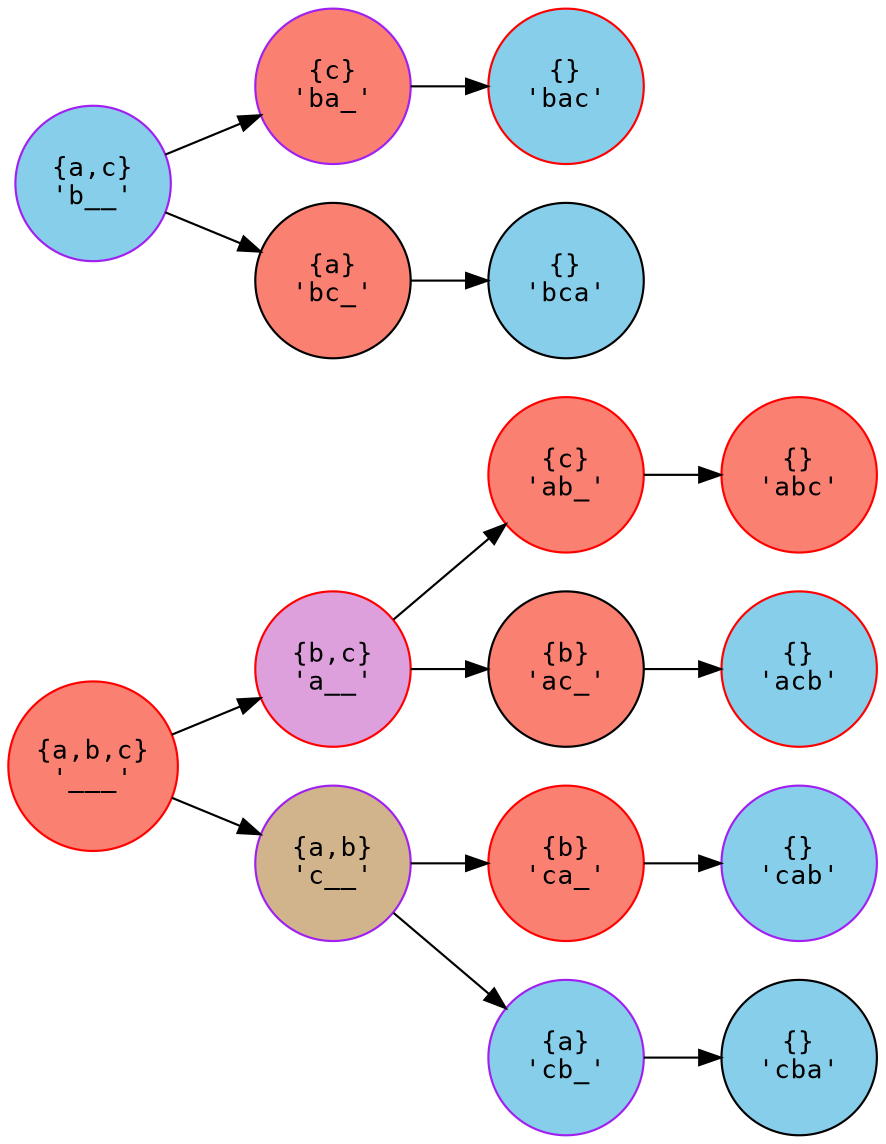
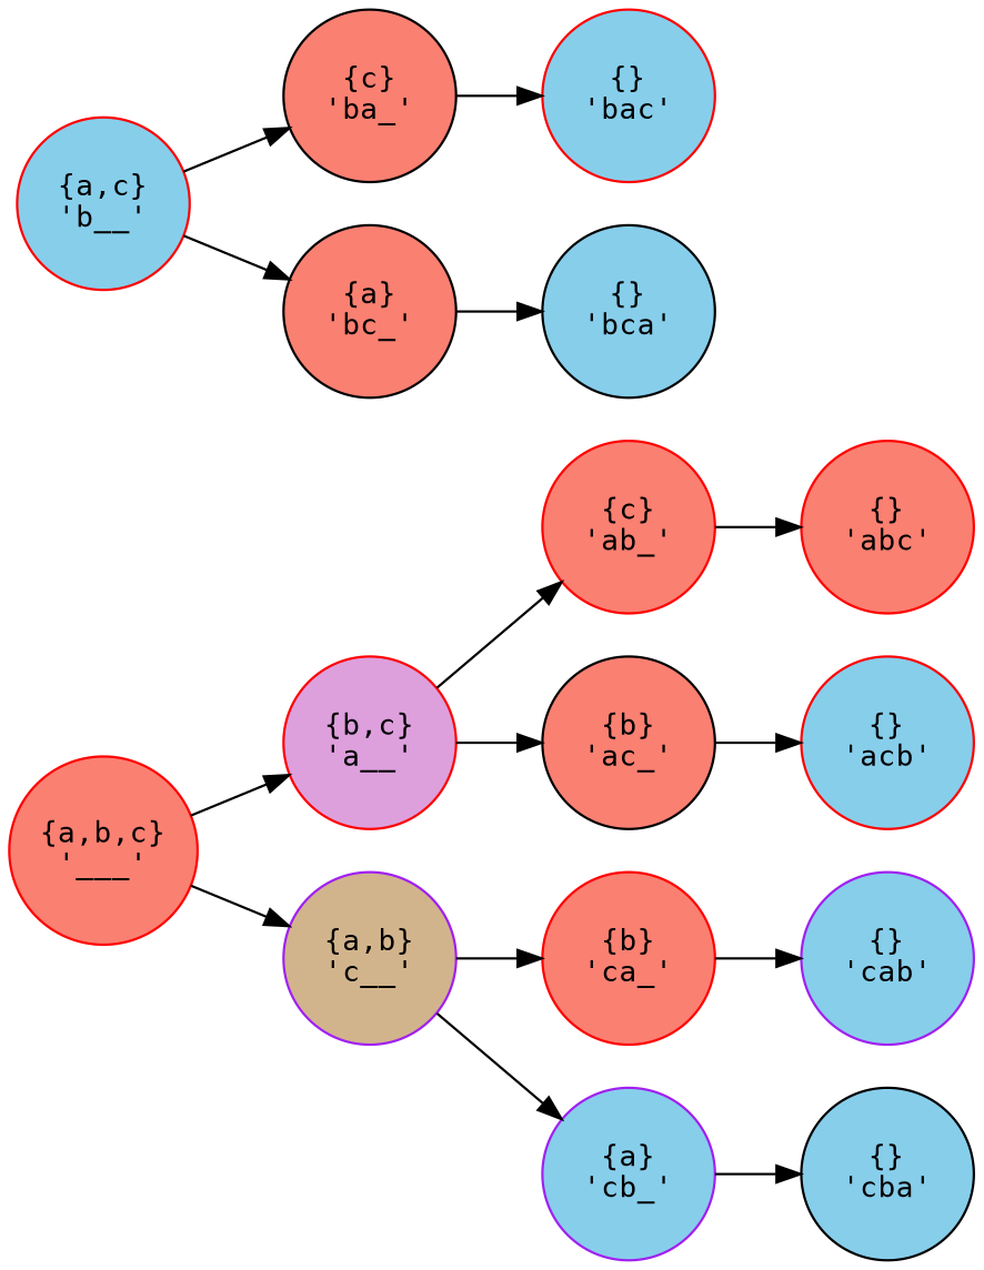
  digraph {
    rankdir=LR
    node [color=red fillcolor=salmon fontcolor=black fontname=Consolas fontsize=12 shape=circle style=filled]
    edge [arrowsize=1.0 penwidth=1.0]
    n1 [height=1.0 label="{a,b,c}\n'___'" width=1.0]
    n2 [fillcolor=plum height=1.0 label="{b,c}\n'a__'" width=1.0]
    n3 [color=purple fillcolor=tan height=1.0 label="{a,b}\n'c__'" width=1.0]
    n4 [height=1.0 label="{c}\n'ab_'" width=1.0]
    n5 [color=black height=1.0 label="{b}\n'ac_'" width=1.0]
-   n6 [color=purple fillcolor=skyblue height=1.0 label="{a,c}\n'b__'" width=1.0]
-   n7 [color=purple height=1.0 label="{c}\n'ba_'" width=1.0]
+   n6 [fillcolor=skyblue height=1.0 label="{a,c}\n'b__'" width=1.0]
+   n7 [color=black height=1.0 label="{c}\n'ba_'" width=1.0]
    n8 [color=black height=1.0 label="{a}\n'bc_'" width=1.0]
    n9 [height=1.0 label="{b}\n'ca_'" width=1.0]
    n10 [color=purple fillcolor=skyblue height=1.0 label="{a}\n'cb_'" width=1.0]
    n11 [height=1.0 label="{}\n'abc'" width=1.0]
    n12 [fillcolor=skyblue height=1.0 label="{}\n'acb'" width=1.0]
    n13 [fillcolor=skyblue height=1.0 label="{}\n'bac'" width=1.0]
    n14 [color=black fillcolor=skyblue height=1.0 label="{}\n'bca'" width=1.0]
    n15 [color=purple fillcolor=skyblue height=1.0 label="{}\n'cab'" width=1.0]
    n16 [color=black fillcolor=skyblue height=1.0 label="{}\n'cba'" width=1.0]
    n1 -> n2
    n1 -> n3
    n2 -> n4
    n2 -> n5
    n3 -> n9
    n3 -> n10
    n4 -> n11
    n5 -> n12
    n6 -> n7
    n6 -> n8
    n7 -> n13
    n8 -> n14
    n9 -> n15
    n10 -> n16
  }
